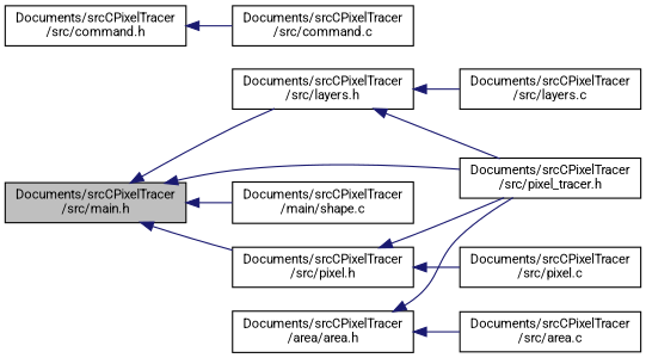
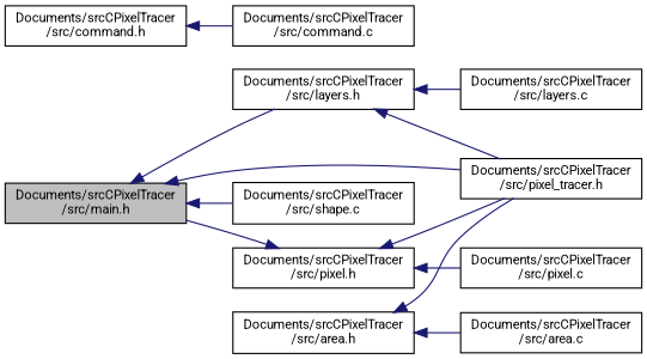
  digraph {
    fontname=Roboto
    rankdir=LR
    node [color=black fillcolor=white fontname=Roboto fontsize=10 shape=record style=filled]
    edge [color=midnightblue dir=back fontname=Roboto fontsize=10 labelfontname=Helvetica labelfontsize=10 style=solid]
    n1 [fillcolor=grey75 fontcolor=black height=0.2 label="Documents/srcCPixelTracer\l/src/main.h" width=0.4]
    n2 [height=0.2 label="Documents/srcCPixelTracer\l/src/layers.h" width=0.4]
    n3 [height=0.2 label="Documents/srcCPixelTracer\l/src/pixel_tracer.h" width=0.4]
    n4 [height=0.2 label="Documents/srcCPixelTracer\l/src/pixel.h" width=0.4]
-   n5 [height=0.2 label="Documents/srcCPixelTracer\l/main/shape.c" width=0.4]
+   n5 [height=0.2 label="Documents/srcCPixelTracer\l/src/shape.c" width=0.4]
    n6 [height=0.2 label="Documents/srcCPixelTracer\l/src/layers.c" width=0.4]
    n7 [height=0.2 label="Documents/srcCPixelTracer\l/src/pixel.c" width=0.4]
-   n8 [height=0.2 label="Documents/srcCPixelTracer\l/area/area.h" width=0.4]
+   n8 [height=0.2 label="Documents/srcCPixelTracer\l/src/area.h" width=0.4]
    n9 [height=0.2 label="Documents/srcCPixelTracer\l/src/area.c" width=0.4]
    n10 [height=0.2 label="Documents/srcCPixelTracer\l/src/command.h" width=0.4]
    n11 [height=0.2 label="Documents/srcCPixelTracer\l/src/command.c" width=0.4]
    n1 -> n2
    n1 -> n3
-   n1 -> n4
+   n4 -> n1
    n1 -> n5
    n2 -> n3
    n2 -> n6
    n4 -> n3
    n4 -> n7
    n8 -> n3
    n8 -> n9
    n10 -> n11
  }
